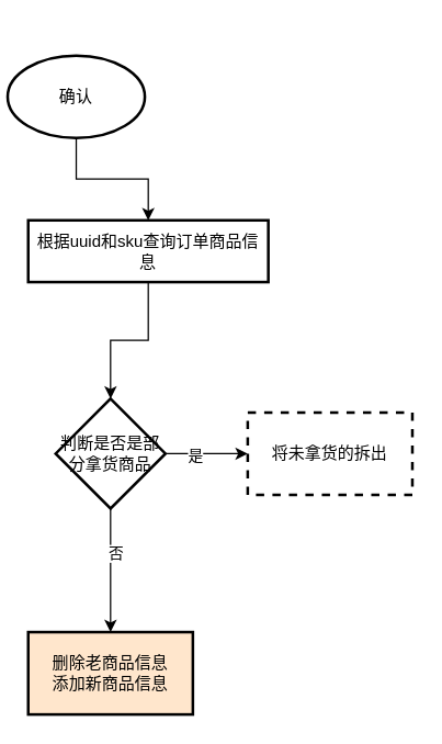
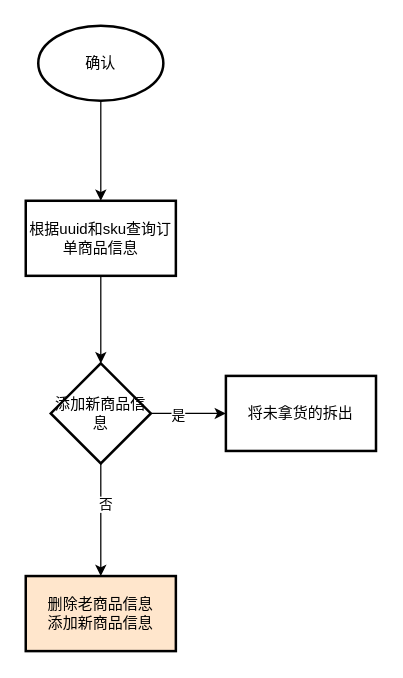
  <mxCell id="0" />
  <mxCell id="1" parent="0" />
  <mxCell id="2" value="" style="edgeStyle=orthogonalEdgeStyle;rounded=0;orthogonalLoop=1;jettySize=auto;html=1;" parent="1" source="3" target="5" edge="1"><mxGeometry relative="1" as="geometry" /></mxCell>
- <mxCell id="3" value="确认" style="strokeWidth=2;html=1;shape=mxgraph.flowchart.start_1;whiteSpace=wrap;" parent="1" vertex="1"><mxGeometry x="5" y="40" width="100" height="60" as="geometry" /></mxCell>
+ <mxCell id="3" value="确认" style="strokeWidth=2;html=1;shape=mxgraph.flowchart.start_1;whiteSpace=wrap;" parent="1" vertex="1"><mxGeometry x="30" y="20" width="100" height="60" as="geometry" /></mxCell>
  <mxCell id="4" value="" style="edgeStyle=orthogonalEdgeStyle;rounded=0;orthogonalLoop=1;jettySize=auto;html=1;" edge="1" parent="1" source="5" target="10"><mxGeometry relative="1" as="geometry" /></mxCell>
- <mxCell id="5" value="根据uuid和sku查询订单商品信息" style="whiteSpace=wrap;html=1;strokeWidth=2;" parent="1" vertex="1"><mxGeometry x="20" y="160" width="175" height="45" as="geometry" /></mxCell>
+ <mxCell id="5" value="根据uuid和sku查询订单商品信息" style="whiteSpace=wrap;html=1;strokeWidth=2;" parent="1" vertex="1"><mxGeometry x="20" y="160" width="120" height="60" as="geometry" /></mxCell>
  <mxCell id="6" value="" style="edgeStyle=orthogonalEdgeStyle;rounded=0;orthogonalLoop=1;jettySize=auto;html=1;" edge="1" parent="1" source="10" target="11"><mxGeometry relative="1" as="geometry" /></mxCell>
  <mxCell id="7" value="是" style="edgeLabel;html=1;align=center;verticalAlign=middle;resizable=0;points=[];" vertex="1" connectable="0" parent="6"><mxGeometry x="-0.307" y="-1" relative="1" as="geometry"><mxPoint as="offset" /></mxGeometry></mxCell>
  <mxCell id="8" value="" style="edgeStyle=orthogonalEdgeStyle;rounded=0;orthogonalLoop=1;jettySize=auto;html=1;" edge="1" parent="1" source="10" target="12"><mxGeometry relative="1" as="geometry" /></mxCell>
  <mxCell id="9" value="否" style="edgeLabel;html=1;align=center;verticalAlign=middle;resizable=0;points=[];" vertex="1" connectable="0" parent="8"><mxGeometry x="-0.28" y="3" relative="1" as="geometry"><mxPoint as="offset" /></mxGeometry></mxCell>
- <mxCell id="10" value="判断是否是部分拿货商品" style="rhombus;whiteSpace=wrap;html=1;strokeWidth=2;" vertex="1" parent="1"><mxGeometry x="40" y="290" width="80" height="80" as="geometry" /></mxCell>
- <mxCell id="11" value="将未拿货的拆出" style="whiteSpace=wrap;html=1;strokeWidth=2;dashed=1;" vertex="1" parent="1"><mxGeometry x="180" y="300" width="120" height="60" as="geometry" /></mxCell>
+ <mxCell id="10" value="添加新商品信息" style="rhombus;whiteSpace=wrap;html=1;strokeWidth=2;" vertex="1" parent="1"><mxGeometry x="40" y="290" width="80" height="80" as="geometry" /></mxCell>
+ <mxCell id="11" value="将未拿货的拆出" style="whiteSpace=wrap;html=1;strokeWidth=2;" vertex="1" parent="1"><mxGeometry x="180" y="300" width="120" height="60" as="geometry" /></mxCell>
  <mxCell id="12" value="删除老商品信息&lt;br&gt;添加新商品信息" style="whiteSpace=wrap;html=1;strokeWidth=2;fillColor=#ffe6cc;" vertex="1" parent="1"><mxGeometry x="20" y="460" width="120" height="60" as="geometry" /></mxCell>
